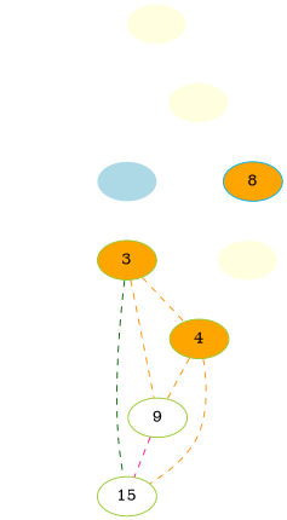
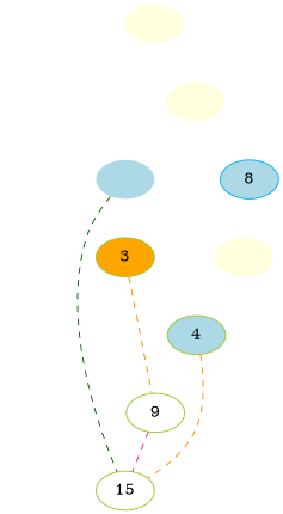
  graph {
    node [color=transparent fillcolor=white fontcolor=transparent style=filled]
    edge [color=transparent]
    6 [fillcolor=lightyellow]
    1
    m_1
    11 [fillcolor=lightyellow]
-   8 [color="#01B0F0" fillcolor=orange fontcolor=""]
+   8 [color="#01B0F0" fillcolor=lightblue fontcolor=""]
    2 [fillcolor=lightblue]
    5 [fillcolor=lightyellow]
    3 [color="#96CA2D" fillcolor=orange fontcolor=""]
-   4 [color="#96CA2D" fillcolor=orange fontcolor=""]
+   4 [color="#96CA2D" fillcolor=lightblue fontcolor=""]
    9 [color="#96CA2D" fontcolor=""]
    n11 [color="#96CA2D" label=15 fontcolor=""]
    6 -- 1
    6 -- m_1
    6 -- 11
    6 -- 8
    1 -- 2
    m_1 -- 2
    11 -- 2
    8 -- 5
    2 -- 5
    2 -- 3
    2 -- 4
    5 -- 4
-   3 -- 4 [color=darkorange style=dashed]
    3 -- 9 [color=darkorange style=dashed]
-   3 -- n11 [color=darkgreen style=dashed]
-   4 -- 9 [color=darkorange style=dashed]
+   2 -- n11 [color=darkgreen style=dashed]
    4 -- n11 [color=darkorange style=dashed]
    9 -- n11 [color=deeppink style=dashed]
  }
